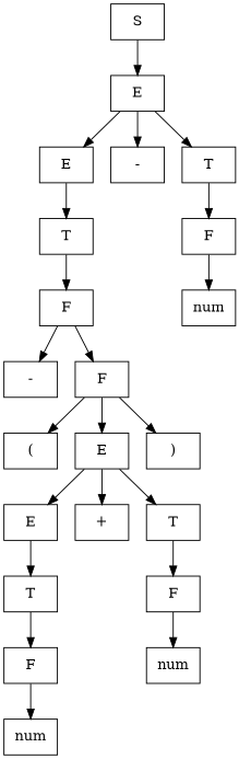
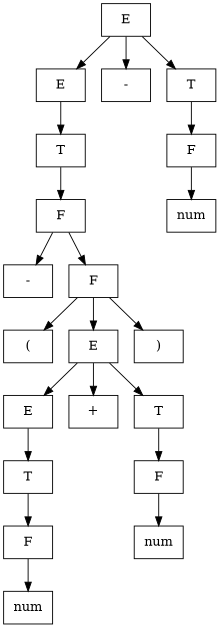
  digraph {
    fontname="DejaVu Serif"
    node [shape=box fontname="DejaVu Serif"]
    edge [fontname="DejaVu Serif"]
-   n1 [label=S]
    n2 [label=E]
    n3 [label=E]
    n4 [label="-"]
    n5 [label=T]
    n6 [label=T]
    n7 [label=F]
    n8 [label="-"]
    n9 [label=F]
    n10 [label="("]
    n11 [label=E]
    n12 [label=")"]
    n13 [label=E]
    n14 [label="+"]
    n15 [label=T]
    n16 [label=T]
    n17 [label=F]
    n18 [label=num]
    n19 [label=F]
    n20 [label=num]
    n21 [label=F]
    n22 [label=num]
-   n1 -> n2
    n2 -> n3
    n2 -> n4
    n2 -> n5
    n3 -> n6
    n5 -> n21
    n6 -> n7
    n7 -> n8
    n7 -> n9
    n9 -> n10
    n9 -> n11
    n9 -> n12
    n11 -> n13
    n11 -> n14
    n11 -> n15
    n13 -> n16
    n15 -> n19
    n16 -> n17
    n17 -> n18
    n19 -> n20
    n21 -> n22
  }
